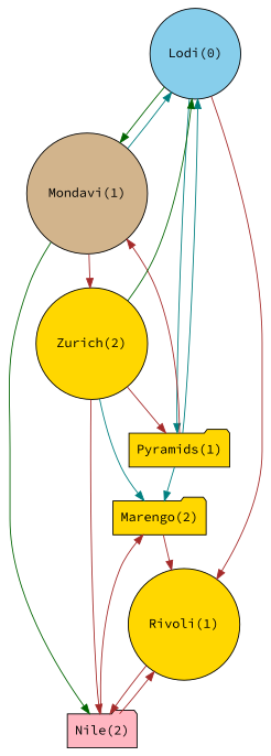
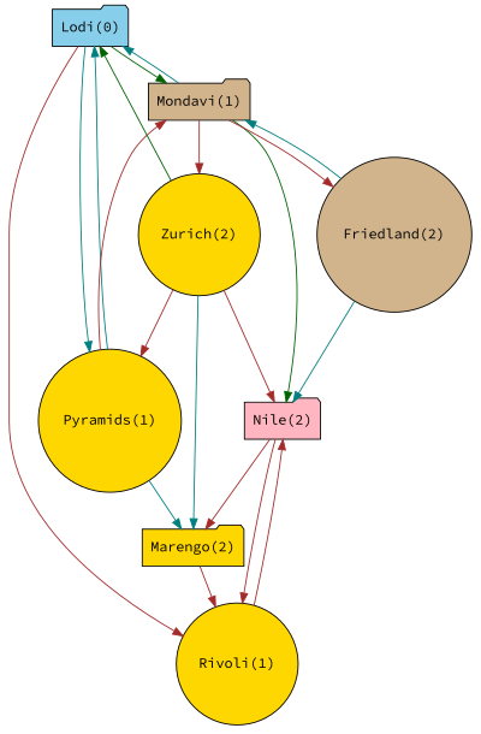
  digraph {
    fontname="Source Code Pro"
    node [fillcolor=gold fontname="Source Code Pro" shape=folder style=filled]
    edge [color=brown fontname="Source Code Pro"]
-   n1 [fillcolor=skyblue label="Lodi(0)" shape=circle]
-   n2 [fillcolor=tan label="Mondavi(1)" shape=circle]
+   n1 [fillcolor=skyblue label="Lodi(0)"]
+   n2 [fillcolor=tan label="Mondavi(1)"]
    n3 [label="Rivoli(1)" shape=circle]
-   n4 [label="Pyramids(1)"]
+   n4 [label="Pyramids(1)" shape=circle]
    n5 [fillcolor=lightpink label="Nile(2)"]
    n6 [label="Zurich(2)" shape=circle]
+   n7 [fillcolor=tan label="Friedland(2)" shape=circle]
    n8 [label="Marengo(2)"]
    n1 -> n2 [color=darkgreen]
    n1 -> n3
    n1 -> n4 [color=teal]
    n2 -> n1 [color=teal]
    n2 -> n5 [color=darkgreen]
    n2 -> n6
+   n2 -> n7
    n3 -> n5
    n4 -> n1 [color=teal]
    n4 -> n2
    n4 -> n8 [color=teal]
    n5 -> n3
    n5 -> n8
    n6 -> n1 [color=darkgreen]
    n6 -> n4
    n6 -> n5
    n6 -> n8 [color=teal]
+   n7 -> n2 [color=teal]
+   n7 -> n5 [color=teal]
    n8 -> n3
  }
